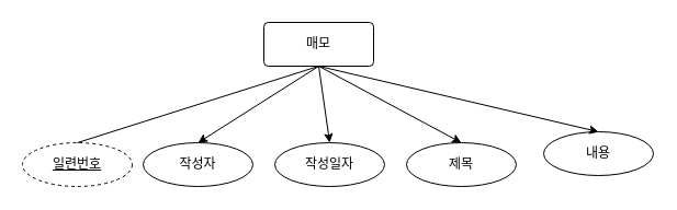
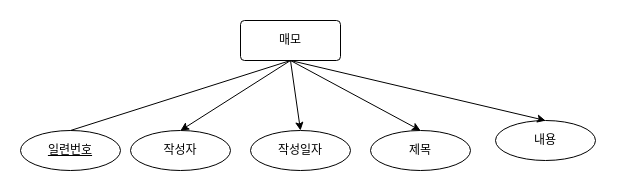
  <mxCell id="0" />
  <mxCell id="1" parent="0" />
  <mxCell id="2" value="매모" style="rounded=1;arcSize=10;whiteSpace=wrap;html=1;align=center;" vertex="1" parent="1"><mxGeometry x="240" y="20" width="100" height="40" as="geometry" /></mxCell>
- <mxCell id="3" value="일련번호" style="ellipse;whiteSpace=wrap;html=1;align=center;fontStyle=4;dashed=1;" vertex="1" parent="1"><mxGeometry x="20" y="130" width="100" height="40" as="geometry" /></mxCell>
+ <mxCell id="3" value="일련번호" style="ellipse;whiteSpace=wrap;html=1;align=center;fontStyle=4;" vertex="1" parent="1"><mxGeometry x="20" y="130" width="100" height="40" as="geometry" /></mxCell>
  <mxCell id="4" value="작성자" style="ellipse;whiteSpace=wrap;html=1;align=center;" vertex="1" parent="1"><mxGeometry x="130" y="130" width="100" height="40" as="geometry" /></mxCell>
  <mxCell id="5" value="작성일자" style="ellipse;whiteSpace=wrap;html=1;align=center;" vertex="1" parent="1"><mxGeometry x="250" y="130" width="100" height="40" as="geometry" /></mxCell>
  <mxCell id="6" value="제목" style="ellipse;whiteSpace=wrap;html=1;align=center;" vertex="1" parent="1"><mxGeometry x="370" y="130" width="100" height="40" as="geometry" /></mxCell>
  <mxCell id="7" value="내용" style="ellipse;whiteSpace=wrap;html=1;align=center;" vertex="1" parent="1"><mxGeometry x="495" y="120" width="100" height="40" as="geometry" /></mxCell>
  <mxCell id="8" style="rounded=0;orthogonalLoop=1;jettySize=auto;html=1;entryX=0.5;entryY=0;entryDx=0;entryDy=0;exitX=0.5;exitY=1;exitDx=0;exitDy=0;" edge="1" parent="1" source="2" target="7"><mxGeometry relative="1" as="geometry"><mxPoint x="319" y="100" as="sourcePoint" /><mxPoint x="280" y="170" as="targetPoint" /></mxGeometry></mxCell>
  <mxCell id="9" style="rounded=0;orthogonalLoop=1;jettySize=auto;html=1;entryX=0.5;entryY=0;entryDx=0;entryDy=0;exitX=0.5;exitY=1;exitDx=0;exitDy=0;" edge="1" parent="1" source="2" target="6"><mxGeometry relative="1" as="geometry"><mxPoint x="210" y="90" as="sourcePoint" /><mxPoint x="400" y="160" as="targetPoint" /></mxGeometry></mxCell>
  <mxCell id="10" style="rounded=0;orthogonalLoop=1;jettySize=auto;html=1;entryX=0.5;entryY=0;entryDx=0;entryDy=0;exitX=0.5;exitY=1;exitDx=0;exitDy=0;endArrow=none;" edge="1" parent="1" source="2" target="3"><mxGeometry relative="1" as="geometry"><mxPoint x="60" y="70" as="sourcePoint" /><mxPoint x="250" y="140" as="targetPoint" /></mxGeometry></mxCell>
  <mxCell id="11" style="rounded=0;orthogonalLoop=1;jettySize=auto;html=1;entryX=0.5;entryY=0;entryDx=0;entryDy=0;exitX=0.5;exitY=1;exitDx=0;exitDy=0;" edge="1" parent="1" source="2" target="4"><mxGeometry relative="1" as="geometry"><mxPoint x="320" y="190" as="sourcePoint" /><mxPoint x="510" y="260" as="targetPoint" /></mxGeometry></mxCell>
  <mxCell id="12" style="rounded=0;orthogonalLoop=1;jettySize=auto;html=1;entryX=0.5;entryY=0;entryDx=0;entryDy=0;exitX=0.5;exitY=1;exitDx=0;exitDy=0;" edge="1" parent="1" source="2" target="5"><mxGeometry relative="1" as="geometry"><mxPoint x="255" y="90" as="sourcePoint" /><mxPoint x="325" y="160" as="targetPoint" /></mxGeometry></mxCell>
